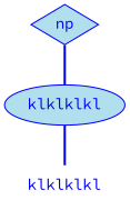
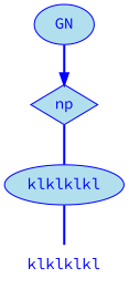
  digraph {
    fontname="Source Code Pro"
    node [fillcolor=lightblue2 fontcolor=blue fontname="Source Code Pro" color=blue style=filled]
    edge [arrowhead=none color=blue fontcolor=blue minlen=1 style=bold fontname="Source Code Pro"]
    n1 [height=0.50 label=klklklkl shape=plaintext width=0.89 color="" style=""]
    n2 [height=0.50 label=klklklkl shape=ellipse width=1.22]
    n3 [height=0.50 label=np shape=diamond width=0.75]
+   n4 [arrowhead=doubleoctagon height=0.50 label=GN width=0.75]
    n2 -> n1
    n3 -> n2
+   n4 -> n3 [shape=normal arrowhead=""]
  }
